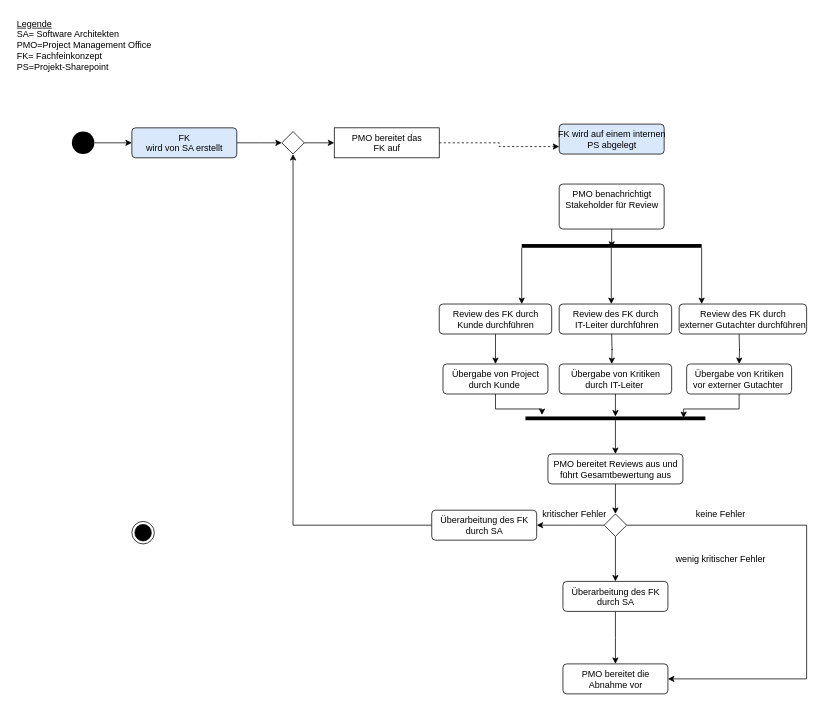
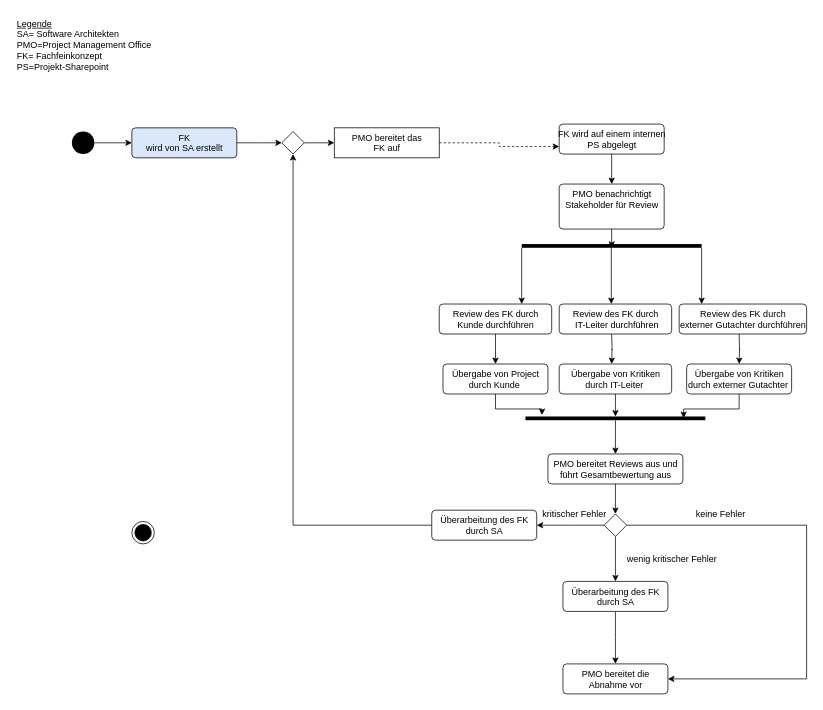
  <mxCell id="0" />
  <mxCell id="1" parent="0" />
  <mxCell id="2" style="edgeStyle=orthogonalEdgeStyle;rounded=0;orthogonalLoop=1;jettySize=auto;html=1;exitX=1;exitY=0.5;exitDx=0;exitDy=0;entryX=0;entryY=0.5;entryDx=0;entryDy=0;" parent="1" source="3" target="6" edge="1"><mxGeometry relative="1" as="geometry" /></mxCell>
  <mxCell id="3" value="" style="ellipse;fillColor=#000000;strokeColor=none;" parent="1" vertex="1"><mxGeometry x="95" y="175" width="30" height="30" as="geometry" /></mxCell>
  <mxCell id="4" value="" style="ellipse;html=1;shape=endState;fillColor=#000000;strokeColor=#000000;" parent="1" vertex="1"><mxGeometry x="175" y="695" width="30" height="30" as="geometry" /></mxCell>
  <mxCell id="5" style="edgeStyle=orthogonalEdgeStyle;rounded=0;orthogonalLoop=1;jettySize=auto;html=1;" parent="1" source="6" edge="1"><mxGeometry relative="1" as="geometry"><mxPoint x="375" y="190" as="targetPoint" /></mxGeometry></mxCell>
  <mxCell id="6" value="&lt;span&gt;FK&lt;br&gt;wird von SA erstellt&lt;/span&gt;" style="html=1;align=center;verticalAlign=top;rounded=1;absoluteArcSize=1;arcSize=10;dashed=0;fillColor=#dae8fc;" parent="1" vertex="1"><mxGeometry x="175" y="170" width="140" height="40" as="geometry" /></mxCell>
  <mxCell id="7" value="&lt;div&gt;&lt;u&gt;Legende&lt;/u&gt;&lt;/div&gt;&lt;div&gt;&lt;span&gt;SA= Software Architekten&lt;/span&gt;&lt;/div&gt;PMO=Project Management Office&lt;br&gt;FK= Fachfeinkonzept&lt;br&gt;PS=Projekt-Sharepoint" style="text;html=1;align=left;verticalAlign=middle;resizable=0;points=[];autosize=1;" parent="1" vertex="1"><mxGeometry x="20" y="20" width="200" height="80" as="geometry" /></mxCell>
  <mxCell id="8" style="edgeStyle=orthogonalEdgeStyle;rounded=0;orthogonalLoop=1;jettySize=auto;html=1;entryX=0;entryY=0.75;entryDx=0;entryDy=0;dashed=1;" parent="1" source="9" target="11" edge="1"><mxGeometry relative="1" as="geometry"><mxPoint x="665" y="190" as="targetPoint" /></mxGeometry></mxCell>
  <mxCell id="9" value="PMO bereitet das &lt;br&gt;FK auf" style="html=1;align=center;verticalAlign=top;absoluteArcSize=1;arcSize=10;dashed=0;rounded=0;" parent="1" vertex="1"><mxGeometry x="445" y="170" width="140" height="40" as="geometry" /></mxCell>
- <mxCell id="11" value="FK wird auf einem internen&lt;br&gt;PS abgelegt" style="html=1;align=center;verticalAlign=top;rounded=1;absoluteArcSize=1;arcSize=10;dashed=0;fillColor=#dae8fc;" parent="1" vertex="1"><mxGeometry x="745" y="165" width="140" height="40" as="geometry" /></mxCell>
+ <mxCell id="10" style="edgeStyle=orthogonalEdgeStyle;rounded=0;orthogonalLoop=1;jettySize=auto;html=1;" parent="1" source="11" target="13" edge="1"><mxGeometry relative="1" as="geometry" /></mxCell>
+ <mxCell id="11" value="FK wird auf einem internen&lt;br&gt;PS abgelegt" style="html=1;align=center;verticalAlign=top;rounded=1;absoluteArcSize=1;arcSize=10;dashed=0;" parent="1" vertex="1"><mxGeometry x="745" y="165" width="140" height="40" as="geometry" /></mxCell>
  <mxCell id="12" style="edgeStyle=orthogonalEdgeStyle;rounded=0;orthogonalLoop=1;jettySize=auto;html=1;exitX=0.5;exitY=1;exitDx=0;exitDy=0;entryX=1;entryY=0.5;entryDx=0;entryDy=0;entryPerimeter=0;" parent="1" source="13" target="14" edge="1"><mxGeometry relative="1" as="geometry"><Array as="points"><mxPoint x="815" y="285" /></Array></mxGeometry></mxCell>
  <mxCell id="13" value="PMO benachrichtigt&lt;br&gt;Stakeholder für Review" style="html=1;align=center;verticalAlign=top;rounded=1;absoluteArcSize=1;arcSize=10;dashed=0;" parent="1" vertex="1"><mxGeometry x="745" y="245" width="140" height="60" as="geometry" /></mxCell>
  <mxCell id="14" value="" style="html=1;points=[];perimeter=orthogonalPerimeter;fillColor=#000000;strokeColor=none;direction=south;" parent="1" vertex="1"><mxGeometry x="695" y="325" width="240" height="5" as="geometry" /></mxCell>
  <mxCell id="15" style="edgeStyle=orthogonalEdgeStyle;rounded=0;orthogonalLoop=1;jettySize=auto;html=1;" parent="1" edge="1"><mxGeometry relative="1" as="geometry"><mxPoint x="814.5" y="405" as="targetPoint" /><mxPoint x="814.5" y="330" as="sourcePoint" /></mxGeometry></mxCell>
  <mxCell id="16" style="edgeStyle=orthogonalEdgeStyle;rounded=0;orthogonalLoop=1;jettySize=auto;html=1;" parent="1" edge="1"><mxGeometry relative="1" as="geometry"><mxPoint x="695" y="405" as="targetPoint" /><mxPoint x="695" y="330" as="sourcePoint" /></mxGeometry></mxCell>
  <mxCell id="17" style="edgeStyle=orthogonalEdgeStyle;rounded=0;orthogonalLoop=1;jettySize=auto;html=1;" parent="1" edge="1"><mxGeometry relative="1" as="geometry"><mxPoint x="935" y="405" as="targetPoint" /><mxPoint x="935" y="330" as="sourcePoint" /></mxGeometry></mxCell>
  <mxCell id="18" value="Review des FK durch&lt;br&gt;&amp;nbsp;IT-Leiter durchführen" style="html=1;align=center;verticalAlign=top;rounded=1;absoluteArcSize=1;arcSize=10;dashed=0;" parent="1" vertex="1"><mxGeometry x="745" y="405" width="150" height="40" as="geometry" /></mxCell>
  <mxCell id="19" value="Review des FK durch&lt;br&gt;externer Gutachter durchführen" style="html=1;align=center;verticalAlign=top;rounded=1;absoluteArcSize=1;arcSize=10;dashed=0;" parent="1" vertex="1"><mxGeometry x="905" y="405" width="170" height="40" as="geometry" /></mxCell>
  <mxCell id="20" style="edgeStyle=orthogonalEdgeStyle;rounded=0;orthogonalLoop=1;jettySize=auto;html=1;" parent="1" source="21" edge="1"><mxGeometry relative="1" as="geometry"><mxPoint x="660" y="485" as="targetPoint" /></mxGeometry></mxCell>
  <mxCell id="21" value="Review des FK durch&lt;br&gt;Kunde durchführen" style="html=1;align=center;verticalAlign=top;rounded=1;absoluteArcSize=1;arcSize=10;dashed=0;" parent="1" vertex="1"><mxGeometry x="585" y="405" width="150" height="40" as="geometry" /></mxCell>
  <mxCell id="22" style="edgeStyle=orthogonalEdgeStyle;rounded=0;orthogonalLoop=1;jettySize=auto;html=1;entryX=-0.4;entryY=0.908;entryDx=0;entryDy=0;entryPerimeter=0;" parent="1" source="23" target="31" edge="1"><mxGeometry relative="1" as="geometry" /></mxCell>
  <mxCell id="23" value="Übergabe von Project&lt;br&gt;durch Kunde&amp;nbsp;" style="html=1;align=center;verticalAlign=top;rounded=1;absoluteArcSize=1;arcSize=10;dashed=0;" parent="1" vertex="1"><mxGeometry x="590" y="485" width="140" height="40" as="geometry" /></mxCell>
  <mxCell id="24" style="edgeStyle=orthogonalEdgeStyle;rounded=0;orthogonalLoop=1;jettySize=auto;html=1;" parent="1" edge="1"><mxGeometry relative="1" as="geometry"><mxPoint x="815" y="485" as="targetPoint" /><mxPoint x="815" y="445" as="sourcePoint" /></mxGeometry></mxCell>
  <mxCell id="25" style="edgeStyle=orthogonalEdgeStyle;rounded=0;orthogonalLoop=1;jettySize=auto;html=1;" parent="1" source="26" edge="1"><mxGeometry relative="1" as="geometry"><mxPoint x="820" y="555" as="targetPoint" /></mxGeometry></mxCell>
  <mxCell id="26" value="Übergabe von Kritiken&lt;br&gt;durch IT-Leiter&amp;nbsp;" style="html=1;align=center;verticalAlign=top;rounded=1;absoluteArcSize=1;arcSize=10;dashed=0;" parent="1" vertex="1"><mxGeometry x="745" y="485" width="150" height="40" as="geometry" /></mxCell>
  <mxCell id="27" style="edgeStyle=orthogonalEdgeStyle;rounded=0;orthogonalLoop=1;jettySize=auto;html=1;" parent="1" edge="1"><mxGeometry relative="1" as="geometry"><mxPoint x="985" y="485" as="targetPoint" /><mxPoint x="985" y="445" as="sourcePoint" /></mxGeometry></mxCell>
  <mxCell id="28" style="edgeStyle=orthogonalEdgeStyle;rounded=0;orthogonalLoop=1;jettySize=auto;html=1;entryX=0.4;entryY=0.121;entryDx=0;entryDy=0;entryPerimeter=0;" parent="1" source="29" target="31" edge="1"><mxGeometry relative="1" as="geometry" /></mxCell>
- <mxCell id="29" value="Übergabe von Kritiken&lt;br&gt;vor externer Gutachter&amp;nbsp;" style="html=1;align=center;verticalAlign=top;rounded=1;absoluteArcSize=1;arcSize=10;dashed=0;" parent="1" vertex="1"><mxGeometry x="915" y="485" width="140" height="40" as="geometry" /></mxCell>
+ <mxCell id="29" value="Übergabe von Kritiken&lt;br&gt;durch externer Gutachter&amp;nbsp;" style="html=1;align=center;verticalAlign=top;rounded=1;absoluteArcSize=1;arcSize=10;dashed=0;" parent="1" vertex="1"><mxGeometry x="915" y="485" width="140" height="40" as="geometry" /></mxCell>
  <mxCell id="30" style="edgeStyle=orthogonalEdgeStyle;rounded=0;orthogonalLoop=1;jettySize=auto;html=1;" edge="1" parent="1" source="31" target="33"><mxGeometry relative="1" as="geometry" /></mxCell>
  <mxCell id="31" value="" style="html=1;points=[];perimeter=orthogonalPerimeter;fillColor=#000000;strokeColor=none;direction=south;" parent="1" vertex="1"><mxGeometry x="700" y="555" width="240" height="5" as="geometry" /></mxCell>
  <mxCell id="32" style="edgeStyle=orthogonalEdgeStyle;rounded=0;orthogonalLoop=1;jettySize=auto;html=1;" edge="1" parent="1" source="33" target="37"><mxGeometry relative="1" as="geometry" /></mxCell>
  <mxCell id="33" value="PMO bereitet Reviews aus und &lt;br&gt;führt Gesamtbewertung aus" style="html=1;align=center;verticalAlign=top;rounded=1;absoluteArcSize=1;arcSize=10;dashed=0;" vertex="1" parent="1"><mxGeometry x="730" y="605" width="180" height="40" as="geometry" /></mxCell>
  <mxCell id="34" style="edgeStyle=orthogonalEdgeStyle;rounded=0;orthogonalLoop=1;jettySize=auto;html=1;" edge="1" parent="1" source="37"><mxGeometry relative="1" as="geometry"><mxPoint x="715" y="700" as="targetPoint" /></mxGeometry></mxCell>
  <mxCell id="35" style="edgeStyle=orthogonalEdgeStyle;rounded=0;orthogonalLoop=1;jettySize=auto;html=1;" edge="1" parent="1" source="37"><mxGeometry relative="1" as="geometry"><mxPoint x="820" y="775" as="targetPoint" /></mxGeometry></mxCell>
  <mxCell id="36" style="edgeStyle=orthogonalEdgeStyle;rounded=0;orthogonalLoop=1;jettySize=auto;html=1;entryX=1;entryY=0.5;entryDx=0;entryDy=0;" edge="1" parent="1" source="37" target="46"><mxGeometry relative="1" as="geometry"><mxPoint x="1045" y="905" as="targetPoint" /><Array as="points"><mxPoint x="1075" y="700" /><mxPoint x="1075" y="905" /></Array></mxGeometry></mxCell>
  <mxCell id="37" value="" style="rhombus;" vertex="1" parent="1"><mxGeometry x="805" y="685" width="30" height="30" as="geometry" /></mxCell>
  <mxCell id="38" value="kritischer Fehler" style="text;html=1;align=center;verticalAlign=middle;resizable=0;points=[];autosize=1;" vertex="1" parent="1"><mxGeometry x="715" y="675" width="100" height="20" as="geometry" /></mxCell>
  <mxCell id="39" style="edgeStyle=orthogonalEdgeStyle;rounded=0;orthogonalLoop=1;jettySize=auto;html=1;entryX=0.5;entryY=1;entryDx=0;entryDy=0;" edge="1" parent="1" source="40" target="42"><mxGeometry relative="1" as="geometry" /></mxCell>
  <mxCell id="40" value="Überarbeitung des FK &lt;br&gt;durch SA" style="html=1;align=center;verticalAlign=top;rounded=1;absoluteArcSize=1;arcSize=10;dashed=0;" vertex="1" parent="1"><mxGeometry x="575" y="680" width="140" height="40" as="geometry" /></mxCell>
  <mxCell id="41" style="edgeStyle=orthogonalEdgeStyle;rounded=0;orthogonalLoop=1;jettySize=auto;html=1;" edge="1" parent="1" source="42" target="9"><mxGeometry relative="1" as="geometry" /></mxCell>
  <mxCell id="42" value="" style="rhombus;whiteSpace=wrap;html=1;" vertex="1" parent="1"><mxGeometry x="375" y="175" width="30" height="30" as="geometry" /></mxCell>
- <mxCell id="43" value="wenig kritischer Fehler" style="text;html=1;align=center;verticalAlign=middle;resizable=0;points=[];autosize=1;" vertex="1" parent="1"><mxGeometry x="890" y="735" width="140" height="20" as="geometry" /></mxCell>
+ <mxCell id="43" value="wenig kritischer Fehler" style="text;html=1;align=center;verticalAlign=middle;resizable=0;points=[];autosize=1;" vertex="1" parent="1"><mxGeometry x="825" y="735" width="140" height="20" as="geometry" /></mxCell>
  <mxCell id="44" style="edgeStyle=orthogonalEdgeStyle;rounded=0;orthogonalLoop=1;jettySize=auto;html=1;" edge="1" parent="1" source="45"><mxGeometry relative="1" as="geometry"><mxPoint x="820" y="885" as="targetPoint" /></mxGeometry></mxCell>
  <mxCell id="45" value="Überarbeitung des FK &lt;br&gt;durch SA" style="html=1;align=center;verticalAlign=top;rounded=1;absoluteArcSize=1;arcSize=10;dashed=0;" vertex="1" parent="1"><mxGeometry x="750" y="775" width="140" height="40" as="geometry" /></mxCell>
  <mxCell id="46" value="PMO bereitet die &lt;br&gt;Abnahme vor" style="html=1;align=center;verticalAlign=top;rounded=1;absoluteArcSize=1;arcSize=10;dashed=0;" vertex="1" parent="1"><mxGeometry x="750" y="885" width="140" height="40" as="geometry" /></mxCell>
  <mxCell id="47" value="keine Fehler" style="text;html=1;align=center;verticalAlign=middle;resizable=0;points=[];autosize=1;" vertex="1" parent="1"><mxGeometry x="920" y="675" width="80" height="20" as="geometry" /></mxCell>
